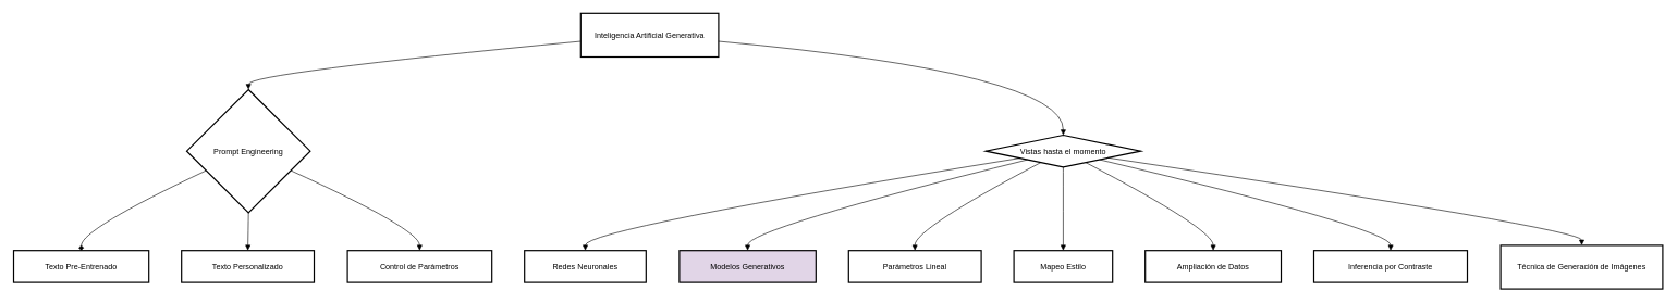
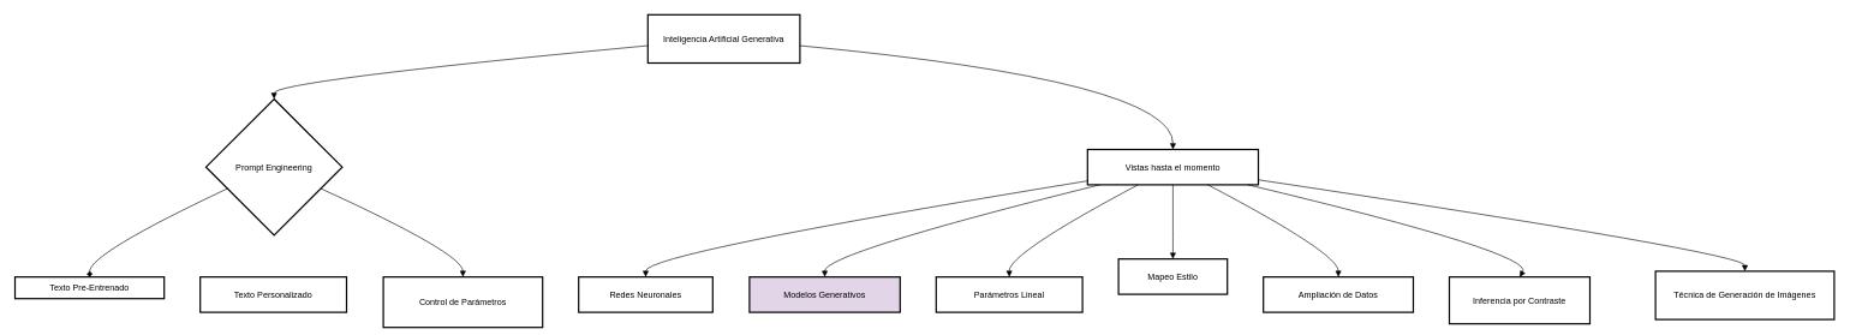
  <mxCell id="0" />
  <mxCell id="1" parent="0" />
- <mxCell id="2" value="Inteligencia Artificial Generativa" style="whiteSpace=wrap;strokeWidth=2;" vertex="1" parent="1"><mxGeometry x="888" y="20" width="211" height="67" as="geometry" /></mxCell>
+ <mxCell id="2" value="Inteligencia Artificial Generativa" style="whiteSpace=wrap;strokeWidth=2;" vertex="1" parent="1"><mxGeometry x="898" y="20" width="211" height="67" as="geometry" /></mxCell>
  <mxCell id="3" value="Prompt Engineering" style="rhombus;strokeWidth=2;whiteSpace=wrap;" vertex="1" parent="1"><mxGeometry x="285" y="137" width="189" height="189" as="geometry" /></mxCell>
- <mxCell id="4" value="Texto Pre-Entrenado" style="whiteSpace=wrap;strokeWidth=2;" vertex="1" parent="1"><mxGeometry x="20" y="384" width="207" height="49" as="geometry" /></mxCell>
+ <mxCell id="4" value="Texto Pre-Entrenado" style="whiteSpace=wrap;strokeWidth=2;" vertex="1" parent="1"><mxGeometry x="20" y="384" width="207" height="30" as="geometry" /></mxCell>
  <mxCell id="5" value="Texto Personalizado" style="whiteSpace=wrap;strokeWidth=2;" vertex="1" parent="1"><mxGeometry x="277" y="384" width="203" height="49" as="geometry" /></mxCell>
- <mxCell id="6" value="Control de Parámetros" style="whiteSpace=wrap;strokeWidth=2;" vertex="1" parent="1"><mxGeometry x="531" y="384" width="221" height="49" as="geometry" /></mxCell>
- <mxCell id="7" value="Vistas hasta el momento" style="rhombus;whiteSpace=wrap;strokeWidth=2;" vertex="1" parent="1"><mxGeometry x="1508" y="207" width="237" height="49" as="geometry" /></mxCell>
+ <mxCell id="6" value="Control de Parámetros" style="whiteSpace=wrap;strokeWidth=2;" vertex="1" parent="1"><mxGeometry x="531" y="384" width="221" height="70" as="geometry" /></mxCell>
+ <mxCell id="7" value="Vistas hasta el momento" style="whiteSpace=wrap;strokeWidth=2;" vertex="1" parent="1"><mxGeometry x="1508" y="207" width="237" height="49" as="geometry" /></mxCell>
  <mxCell id="8" value="Redes Neuronales" style="whiteSpace=wrap;strokeWidth=2;" vertex="1" parent="1"><mxGeometry x="802" y="384" width="186" height="49" as="geometry" /></mxCell>
  <mxCell id="9" value="Modelos Generativos" style="whiteSpace=wrap;strokeWidth=2;fillColor=#e1d5e7;" vertex="1" parent="1"><mxGeometry x="1039" y="384" width="209" height="49" as="geometry" /></mxCell>
  <mxCell id="10" value="Parámetros Lineal" style="whiteSpace=wrap;strokeWidth=2;" vertex="1" parent="1"><mxGeometry x="1298" y="384" width="203" height="49" as="geometry" /></mxCell>
- <mxCell id="11" value="Mapeo Estilo" style="whiteSpace=wrap;strokeWidth=2;" vertex="1" parent="1"><mxGeometry x="1551" y="384" width="151" height="49" as="geometry" /></mxCell>
+ <mxCell id="11" value="Mapeo Estilo" style="whiteSpace=wrap;strokeWidth=2;" vertex="1" parent="1"><mxGeometry x="1551" y="359" width="151" height="49" as="geometry" /></mxCell>
  <mxCell id="12" value="Ampliación de Datos" style="whiteSpace=wrap;strokeWidth=2;" vertex="1" parent="1"><mxGeometry x="1752" y="384" width="208" height="49" as="geometry" /></mxCell>
- <mxCell id="13" value="Inferencia por Contraste" style="whiteSpace=wrap;strokeWidth=2;" vertex="1" parent="1"><mxGeometry x="2010" y="384" width="235" height="49" as="geometry" /></mxCell>
+ <mxCell id="13" value="Inferencia por Contraste" style="whiteSpace=wrap;strokeWidth=2;" vertex="1" parent="1"><mxGeometry x="2010" y="384" width="195" height="65" as="geometry" /></mxCell>
  <mxCell id="14" value="Técnica de Generación de Imágenes" style="whiteSpace=wrap;strokeWidth=2;" vertex="1" parent="1"><mxGeometry x="2296" y="376" width="248" height="67" as="geometry" /></mxCell>
  <mxCell id="15" value="" style="curved=1;startArrow=none;endArrow=block;exitX=0;exitY=0.64;entryX=0.5;entryY=0;" edge="1" parent="1" source="2" target="3"><mxGeometry relative="1" as="geometry"><Array as="points"><mxPoint x="379" y="112" /></Array></mxGeometry></mxCell>
  <mxCell id="16" value="" style="curved=1;startArrow=none;endArrow=diamond;exitX=0;exitY=0.73;entryX=0.5;entryY=0.01;" edge="1" parent="1" source="3" target="4"><mxGeometry relative="1" as="geometry"><Array as="points"><mxPoint x="124" y="351" /></Array></mxGeometry></mxCell>
- <mxCell id="17" value="" style="curved=1;startArrow=none;endArrow=block;exitX=0.5;exitY=1;entryX=0.5;entryY=0.01;" edge="1" parent="1" source="3" target="5"><mxGeometry relative="1" as="geometry"><Array as="points" /></mxGeometry></mxCell>
  <mxCell id="18" value="" style="curved=1;startArrow=none;endArrow=block;exitX=1;exitY=0.73;entryX=0.5;entryY=0.01;" edge="1" parent="1" source="3" target="6"><mxGeometry relative="1" as="geometry"><Array as="points"><mxPoint x="641" y="351" /></Array></mxGeometry></mxCell>
  <mxCell id="19" value="" style="curved=1;startArrow=none;endArrow=block;exitX=1;exitY=0.64;entryX=0.5;entryY=-0.01;" edge="1" parent="1" source="2" target="7"><mxGeometry relative="1" as="geometry"><Array as="points"><mxPoint x="1627" y="112" /></Array></mxGeometry></mxCell>
  <mxCell id="20" value="" style="curved=1;startArrow=none;endArrow=block;exitX=0;exitY=0.89;entryX=0.5;entryY=0.01;" edge="1" parent="1" source="7" target="8"><mxGeometry relative="1" as="geometry"><Array as="points"><mxPoint x="895" y="351" /></Array></mxGeometry></mxCell>
  <mxCell id="21" value="" style="curved=1;startArrow=none;endArrow=block;exitX=0.08;exitY=0.99;entryX=0.5;entryY=0.01;" edge="1" parent="1" source="7" target="9"><mxGeometry relative="1" as="geometry"><Array as="points"><mxPoint x="1143" y="351" /></Array></mxGeometry></mxCell>
  <mxCell id="22" value="" style="curved=1;startArrow=none;endArrow=block;exitX=0.3;exitY=0.99;entryX=0.5;entryY=0.01;" edge="1" parent="1" source="7" target="10"><mxGeometry relative="1" as="geometry"><Array as="points"><mxPoint x="1399" y="351" /></Array></mxGeometry></mxCell>
  <mxCell id="23" value="" style="curved=1;startArrow=none;endArrow=block;exitX=0.5;exitY=0.99;entryX=0.5;entryY=0.01;" edge="1" parent="1" source="7" target="11"><mxGeometry relative="1" as="geometry"><Array as="points" /></mxGeometry></mxCell>
  <mxCell id="24" value="" style="curved=1;startArrow=none;endArrow=block;exitX=0.7;exitY=0.99;entryX=0.5;entryY=0.01;" edge="1" parent="1" source="7" target="12"><mxGeometry relative="1" as="geometry"><Array as="points"><mxPoint x="1856" y="351" /></Array></mxGeometry></mxCell>
  <mxCell id="25" value="" style="curved=1;startArrow=none;endArrow=block;exitX=0.93;exitY=0.99;entryX=0.5;entryY=0.01;" edge="1" parent="1" source="7" target="13"><mxGeometry relative="1" as="geometry"><Array as="points"><mxPoint x="2128" y="351" /></Array></mxGeometry></mxCell>
  <mxCell id="26" value="" style="curved=1;startArrow=none;endArrow=block;exitX=1;exitY=0.86;entryX=0.5;entryY=-0.01;" edge="1" parent="1" source="7" target="14"><mxGeometry relative="1" as="geometry"><Array as="points"><mxPoint x="2420" y="351" /></Array></mxGeometry></mxCell>
